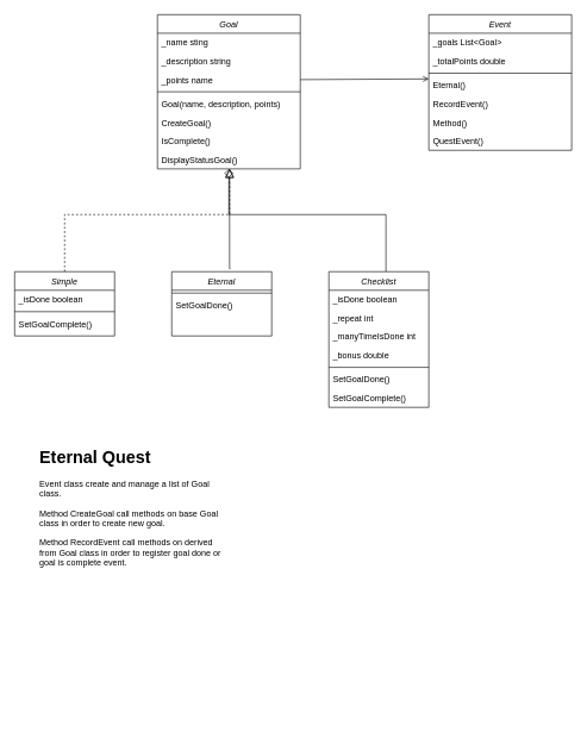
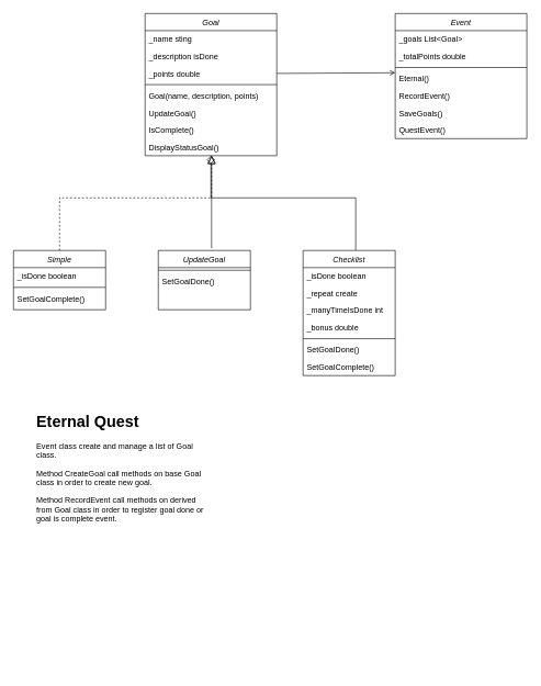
  <mxCell id="0" />
  <mxCell id="1" parent="0" />
  <mxCell id="2" value="Goal" style="swimlane;fontStyle=2;align=center;verticalAlign=top;childLayout=stackLayout;horizontal=1;startSize=26;horizontalStack=0;resizeParent=1;resizeLast=0;collapsible=1;marginBottom=0;rounded=0;shadow=0;strokeWidth=1;" parent="1" vertex="1"><mxGeometry x="220" y="20" width="200" height="216" as="geometry"><mxRectangle x="230" y="140" width="160" height="26" as="alternateBounds" /></mxGeometry></mxCell>
  <mxCell id="3" value="_name sting" style="text;align=left;verticalAlign=top;spacingLeft=4;spacingRight=4;overflow=hidden;rotatable=0;points=[[0,0.5],[1,0.5]];portConstraint=eastwest;" parent="2" vertex="1"><mxGeometry y="26" width="200" height="26" as="geometry" /></mxCell>
- <mxCell id="4" value="_description string" style="text;align=left;verticalAlign=top;spacingLeft=4;spacingRight=4;overflow=hidden;rotatable=0;points=[[0,0.5],[1,0.5]];portConstraint=eastwest;rounded=0;shadow=0;html=0;" parent="2" vertex="1"><mxGeometry y="52" width="200" height="26" as="geometry" /></mxCell>
- <mxCell id="5" value="_points name" style="text;align=left;verticalAlign=top;spacingLeft=4;spacingRight=4;overflow=hidden;rotatable=0;points=[[0,0.5],[1,0.5]];portConstraint=eastwest;rounded=0;shadow=0;html=0;" parent="2" vertex="1"><mxGeometry y="78" width="200" height="26" as="geometry" /></mxCell>
+ <mxCell id="4" value="_description isDone" style="text;align=left;verticalAlign=top;spacingLeft=4;spacingRight=4;overflow=hidden;rotatable=0;points=[[0,0.5],[1,0.5]];portConstraint=eastwest;rounded=0;shadow=0;html=0;" parent="2" vertex="1"><mxGeometry y="52" width="200" height="26" as="geometry" /></mxCell>
+ <mxCell id="5" value="_points double" style="text;align=left;verticalAlign=top;spacingLeft=4;spacingRight=4;overflow=hidden;rotatable=0;points=[[0,0.5],[1,0.5]];portConstraint=eastwest;rounded=0;shadow=0;html=0;" parent="2" vertex="1"><mxGeometry y="78" width="200" height="26" as="geometry" /></mxCell>
  <mxCell id="6" value="" style="line;html=1;strokeWidth=1;align=left;verticalAlign=middle;spacingTop=-1;spacingLeft=3;spacingRight=3;rotatable=0;labelPosition=right;points=[];portConstraint=eastwest;" parent="2" vertex="1"><mxGeometry y="104" width="200" height="8" as="geometry" /></mxCell>
  <mxCell id="7" value="Goal(name, description, points)" style="text;align=left;verticalAlign=top;spacingLeft=4;spacingRight=4;overflow=hidden;rotatable=0;points=[[0,0.5],[1,0.5]];portConstraint=eastwest;" parent="2" vertex="1"><mxGeometry y="112" width="200" height="26" as="geometry" /></mxCell>
- <mxCell id="8" value="CreateGoal()" style="text;align=left;verticalAlign=top;spacingLeft=4;spacingRight=4;overflow=hidden;rotatable=0;points=[[0,0.5],[1,0.5]];portConstraint=eastwest;" parent="2" vertex="1"><mxGeometry y="138" width="200" height="26" as="geometry" /></mxCell>
+ <mxCell id="8" value="UpdateGoal()" style="text;align=left;verticalAlign=top;spacingLeft=4;spacingRight=4;overflow=hidden;rotatable=0;points=[[0,0.5],[1,0.5]];portConstraint=eastwest;" parent="2" vertex="1"><mxGeometry y="138" width="200" height="26" as="geometry" /></mxCell>
  <mxCell id="9" value="IsComplete()" style="text;align=left;verticalAlign=top;spacingLeft=4;spacingRight=4;overflow=hidden;rotatable=0;points=[[0,0.5],[1,0.5]];portConstraint=eastwest;" parent="2" vertex="1"><mxGeometry y="164" width="200" height="26" as="geometry" /></mxCell>
  <mxCell id="10" value="DisplayStatusGoal()" style="text;align=left;verticalAlign=top;spacingLeft=4;spacingRight=4;overflow=hidden;rotatable=0;points=[[0,0.5],[1,0.5]];portConstraint=eastwest;" parent="2" vertex="1"><mxGeometry y="190" width="200" height="26" as="geometry" /></mxCell>
  <mxCell id="11" style="edgeStyle=elbowEdgeStyle;rounded=0;orthogonalLoop=1;jettySize=auto;html=1;elbow=vertical;endArrow=block;endFill=0;endSize=10;entryX=0.505;entryY=1;entryDx=0;entryDy=0;entryPerimeter=0;dashed=1;" parent="1" source="12" target="10" edge="1"><mxGeometry relative="1" as="geometry"><mxPoint x="400" y="240" as="targetPoint" /><Array as="points"><mxPoint x="400" y="300" /><mxPoint x="400" y="300" /></Array></mxGeometry></mxCell>
  <mxCell id="12" value="Simple" style="swimlane;fontStyle=2;align=center;verticalAlign=top;childLayout=stackLayout;horizontal=1;startSize=26;horizontalStack=0;resizeParent=1;resizeLast=0;collapsible=1;marginBottom=0;rounded=0;shadow=0;strokeWidth=1;" parent="1" vertex="1"><mxGeometry x="20" y="380" width="140" height="90" as="geometry"><mxRectangle x="230" y="140" width="160" height="26" as="alternateBounds" /></mxGeometry></mxCell>
  <mxCell id="13" value="_isDone boolean" style="text;align=left;verticalAlign=top;spacingLeft=4;spacingRight=4;overflow=hidden;rotatable=0;points=[[0,0.5],[1,0.5]];portConstraint=eastwest;" parent="12" vertex="1"><mxGeometry y="26" width="140" height="26" as="geometry" /></mxCell>
  <mxCell id="14" value="" style="line;html=1;strokeWidth=1;align=left;verticalAlign=middle;spacingTop=-1;spacingLeft=3;spacingRight=3;rotatable=0;labelPosition=right;points=[];portConstraint=eastwest;" parent="12" vertex="1"><mxGeometry y="52" width="140" height="8" as="geometry" /></mxCell>
  <mxCell id="15" value="SetGoalComplete()" style="text;align=left;verticalAlign=top;spacingLeft=4;spacingRight=4;overflow=hidden;rotatable=0;points=[[0,0.5],[1,0.5]];portConstraint=eastwest;" parent="12" vertex="1"><mxGeometry y="60" width="140" height="26" as="geometry" /></mxCell>
  <mxCell id="16" style="edgeStyle=orthogonalEdgeStyle;rounded=0;orthogonalLoop=1;jettySize=auto;html=1;endSize=10;endArrow=block;endFill=0;exitX=0.5;exitY=0;exitDx=0;exitDy=0;" edge="1" parent="1"><mxGeometry relative="1" as="geometry"><mxPoint x="321" y="236" as="targetPoint" /><mxPoint x="322" y="376" as="sourcePoint" /><Array as="points"><mxPoint x="321" y="376" /></Array></mxGeometry></mxCell>
- <mxCell id="17" value="Eternal" style="swimlane;fontStyle=2;align=center;verticalAlign=top;childLayout=stackLayout;horizontal=1;startSize=26;horizontalStack=0;resizeParent=1;resizeLast=0;collapsible=1;marginBottom=0;rounded=0;shadow=0;strokeWidth=1;" vertex="1" parent="1"><mxGeometry x="240" y="380" width="140" height="90" as="geometry"><mxRectangle x="230" y="140" width="160" height="26" as="alternateBounds" /></mxGeometry></mxCell>
+ <mxCell id="17" value="UpdateGoal" style="swimlane;fontStyle=2;align=center;verticalAlign=top;childLayout=stackLayout;horizontal=1;startSize=26;horizontalStack=0;resizeParent=1;resizeLast=0;collapsible=1;marginBottom=0;rounded=0;shadow=0;strokeWidth=1;" vertex="1" parent="1"><mxGeometry x="240" y="380" width="140" height="90" as="geometry"><mxRectangle x="230" y="140" width="160" height="26" as="alternateBounds" /></mxGeometry></mxCell>
  <mxCell id="18" value="" style="line;html=1;strokeWidth=1;align=left;verticalAlign=middle;spacingTop=-1;spacingLeft=3;spacingRight=3;rotatable=0;labelPosition=right;points=[];portConstraint=eastwest;" vertex="1" parent="17"><mxGeometry y="26" width="140" height="8" as="geometry" /></mxCell>
  <mxCell id="19" value="SetGoalDone()" style="text;align=left;verticalAlign=top;spacingLeft=4;spacingRight=4;overflow=hidden;rotatable=0;points=[[0,0.5],[1,0.5]];portConstraint=eastwest;" vertex="1" parent="17"><mxGeometry y="34" width="140" height="26" as="geometry" /></mxCell>
  <mxCell id="20" style="edgeStyle=elbowEdgeStyle;rounded=0;orthogonalLoop=1;jettySize=auto;html=1;elbow=vertical;endSize=10;endArrow=diamond;endFill=0;" edge="1" parent="1" source="21" target="10"><mxGeometry relative="1" as="geometry"><Array as="points"><mxPoint x="540" y="300" /></Array></mxGeometry></mxCell>
  <mxCell id="21" value="Checklist" style="swimlane;fontStyle=2;align=center;verticalAlign=top;childLayout=stackLayout;horizontal=1;startSize=26;horizontalStack=0;resizeParent=1;resizeLast=0;collapsible=1;marginBottom=0;rounded=0;shadow=0;strokeWidth=1;" vertex="1" parent="1"><mxGeometry x="460" y="380" width="140" height="190" as="geometry"><mxRectangle x="230" y="140" width="160" height="26" as="alternateBounds" /></mxGeometry></mxCell>
  <mxCell id="22" value="_isDone boolean" style="text;align=left;verticalAlign=top;spacingLeft=4;spacingRight=4;overflow=hidden;rotatable=0;points=[[0,0.5],[1,0.5]];portConstraint=eastwest;" vertex="1" parent="21"><mxGeometry y="26" width="140" height="26" as="geometry" /></mxCell>
- <mxCell id="23" value="_repeat int" style="text;align=left;verticalAlign=top;spacingLeft=4;spacingRight=4;overflow=hidden;rotatable=0;points=[[0,0.5],[1,0.5]];portConstraint=eastwest;" vertex="1" parent="21"><mxGeometry y="52" width="140" height="26" as="geometry" /></mxCell>
+ <mxCell id="23" value="_repeat create" style="text;align=left;verticalAlign=top;spacingLeft=4;spacingRight=4;overflow=hidden;rotatable=0;points=[[0,0.5],[1,0.5]];portConstraint=eastwest;" vertex="1" parent="21"><mxGeometry y="52" width="140" height="26" as="geometry" /></mxCell>
  <mxCell id="24" value="_manyTimeIsDone int" style="text;align=left;verticalAlign=top;spacingLeft=4;spacingRight=4;overflow=hidden;rotatable=0;points=[[0,0.5],[1,0.5]];portConstraint=eastwest;" vertex="1" parent="21"><mxGeometry y="78" width="140" height="26" as="geometry" /></mxCell>
  <mxCell id="25" value="_bonus double" style="text;align=left;verticalAlign=top;spacingLeft=4;spacingRight=4;overflow=hidden;rotatable=0;points=[[0,0.5],[1,0.5]];portConstraint=eastwest;" vertex="1" parent="21"><mxGeometry y="104" width="140" height="26" as="geometry" /></mxCell>
  <mxCell id="26" value="" style="line;html=1;strokeWidth=1;align=left;verticalAlign=middle;spacingTop=-1;spacingLeft=3;spacingRight=3;rotatable=0;labelPosition=right;points=[];portConstraint=eastwest;" vertex="1" parent="21"><mxGeometry y="130" width="140" height="8" as="geometry" /></mxCell>
  <mxCell id="27" value="SetGoalDone()" style="text;align=left;verticalAlign=top;spacingLeft=4;spacingRight=4;overflow=hidden;rotatable=0;points=[[0,0.5],[1,0.5]];portConstraint=eastwest;" vertex="1" parent="21"><mxGeometry y="138" width="140" height="26" as="geometry" /></mxCell>
  <mxCell id="28" value="SetGoalComplete()" style="text;align=left;verticalAlign=top;spacingLeft=4;spacingRight=4;overflow=hidden;rotatable=0;points=[[0,0.5],[1,0.5]];portConstraint=eastwest;" vertex="1" parent="21"><mxGeometry y="164" width="140" height="26" as="geometry" /></mxCell>
  <mxCell id="29" value="Event" style="swimlane;fontStyle=2;align=center;verticalAlign=top;childLayout=stackLayout;horizontal=1;startSize=26;horizontalStack=0;resizeParent=1;resizeLast=0;collapsible=1;marginBottom=0;rounded=0;shadow=0;strokeWidth=1;" vertex="1" parent="1"><mxGeometry x="600" y="20" width="200" height="190" as="geometry"><mxRectangle x="230" y="140" width="160" height="26" as="alternateBounds" /></mxGeometry></mxCell>
  <mxCell id="30" value="_goals List&lt;Goal&gt;" style="text;align=left;verticalAlign=top;spacingLeft=4;spacingRight=4;overflow=hidden;rotatable=0;points=[[0,0.5],[1,0.5]];portConstraint=eastwest;" vertex="1" parent="29"><mxGeometry y="26" width="200" height="26" as="geometry" /></mxCell>
  <mxCell id="31" value="_totalPoints double" style="text;align=left;verticalAlign=top;spacingLeft=4;spacingRight=4;overflow=hidden;rotatable=0;points=[[0,0.5],[1,0.5]];portConstraint=eastwest;" vertex="1" parent="29"><mxGeometry y="52" width="200" height="26" as="geometry" /></mxCell>
  <mxCell id="32" value="" style="line;html=1;strokeWidth=1;align=left;verticalAlign=middle;spacingTop=-1;spacingLeft=3;spacingRight=3;rotatable=0;labelPosition=right;points=[];portConstraint=eastwest;" vertex="1" parent="29"><mxGeometry y="78" width="200" height="8" as="geometry" /></mxCell>
  <mxCell id="33" value="Eternal()" style="text;align=left;verticalAlign=top;spacingLeft=4;spacingRight=4;overflow=hidden;rotatable=0;points=[[0,0.5],[1,0.5]];portConstraint=eastwest;" vertex="1" parent="29"><mxGeometry y="86" width="200" height="26" as="geometry" /></mxCell>
  <mxCell id="34" value="RecordEvent()" style="text;align=left;verticalAlign=top;spacingLeft=4;spacingRight=4;overflow=hidden;rotatable=0;points=[[0,0.5],[1,0.5]];portConstraint=eastwest;" vertex="1" parent="29"><mxGeometry y="112" width="200" height="26" as="geometry" /></mxCell>
- <mxCell id="35" value="Method()" style="text;align=left;verticalAlign=top;spacingLeft=4;spacingRight=4;overflow=hidden;rotatable=0;points=[[0,0.5],[1,0.5]];portConstraint=eastwest;" vertex="1" parent="29"><mxGeometry y="138" width="200" height="26" as="geometry" /></mxCell>
+ <mxCell id="35" value="SaveGoals()" style="text;align=left;verticalAlign=top;spacingLeft=4;spacingRight=4;overflow=hidden;rotatable=0;points=[[0,0.5],[1,0.5]];portConstraint=eastwest;" vertex="1" parent="29"><mxGeometry y="138" width="200" height="26" as="geometry" /></mxCell>
  <mxCell id="36" value="QuestEvent()" style="text;align=left;verticalAlign=top;spacingLeft=4;spacingRight=4;overflow=hidden;rotatable=0;points=[[0,0.5],[1,0.5]];portConstraint=eastwest;" vertex="1" parent="29"><mxGeometry y="164" width="200" height="26" as="geometry" /></mxCell>
  <mxCell id="37" style="edgeStyle=orthogonalEdgeStyle;rounded=0;orthogonalLoop=1;jettySize=auto;html=1;exitX=1;exitY=0.5;exitDx=0;exitDy=0;endArrow=open;endFill=0;" edge="1" parent="1" source="5"><mxGeometry relative="1" as="geometry"><mxPoint x="600" y="110" as="targetPoint" /><Array as="points"><mxPoint x="600" y="111" /></Array></mxGeometry></mxCell>
  <mxCell id="38" value="&lt;h1&gt;Eternal Quest&lt;/h1&gt;&lt;p&gt;Event class create and manage a list of Goal class.&lt;/p&gt;&lt;p&gt;Method CreateGoal call methods on base Goal class in order to create new goal.&lt;/p&gt;&lt;p&gt;Method RecordEvent call methods on derived from Goal class in order to register goal done or goal is complete event.&lt;/p&gt;" style="text;html=1;strokeColor=none;fillColor=none;spacing=5;spacingTop=-20;whiteSpace=wrap;overflow=hidden;rounded=0;" vertex="1" parent="1"><mxGeometry x="50" y="620" width="270" height="400" as="geometry" /></mxCell>
